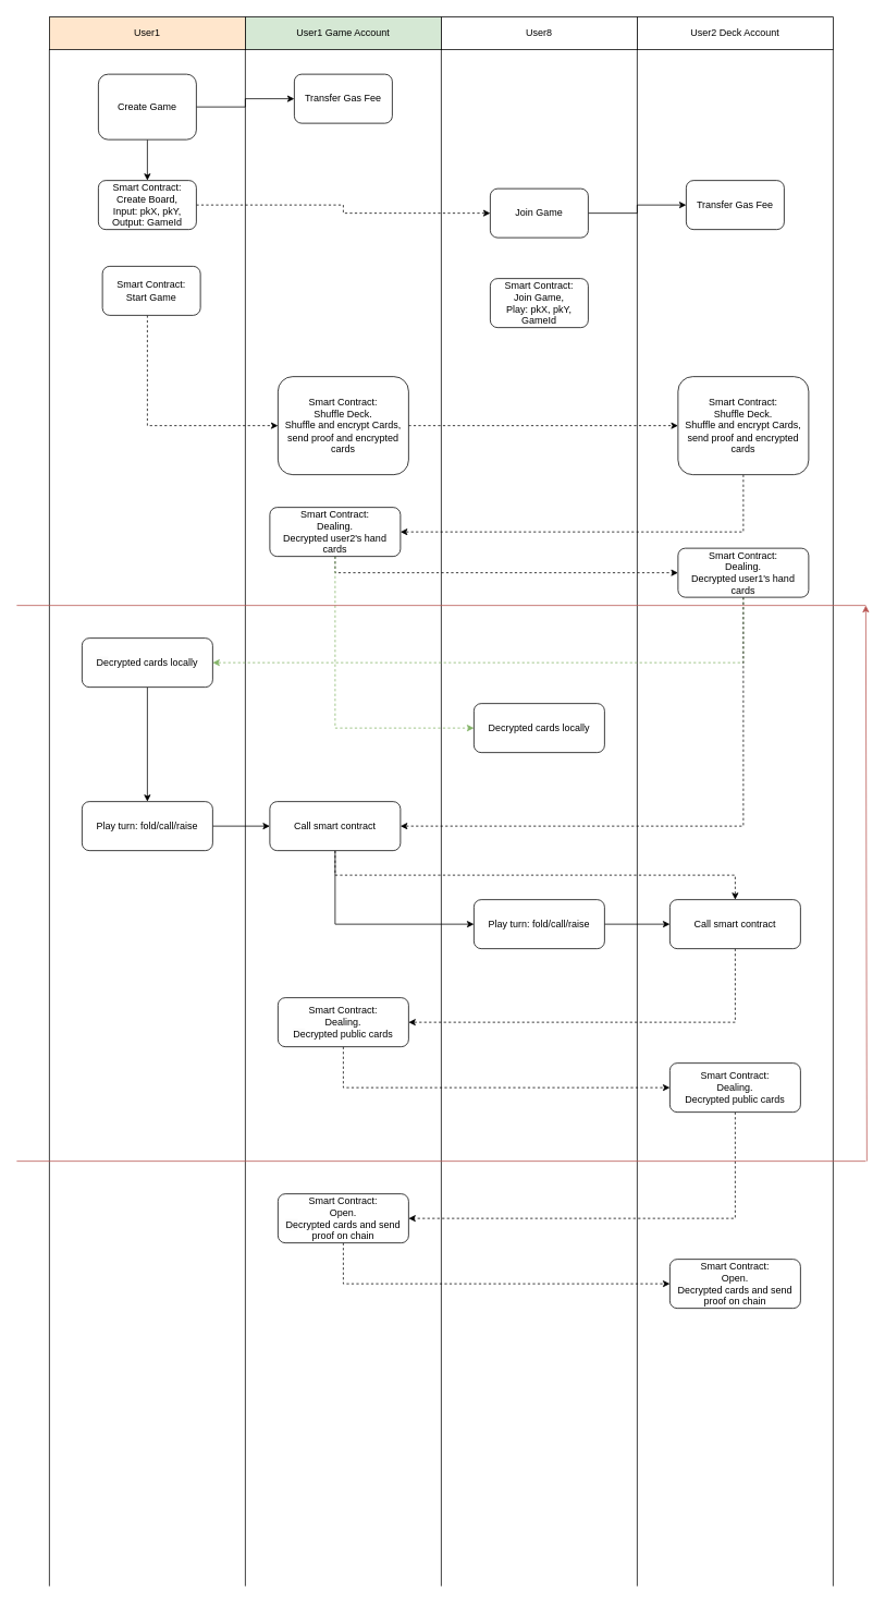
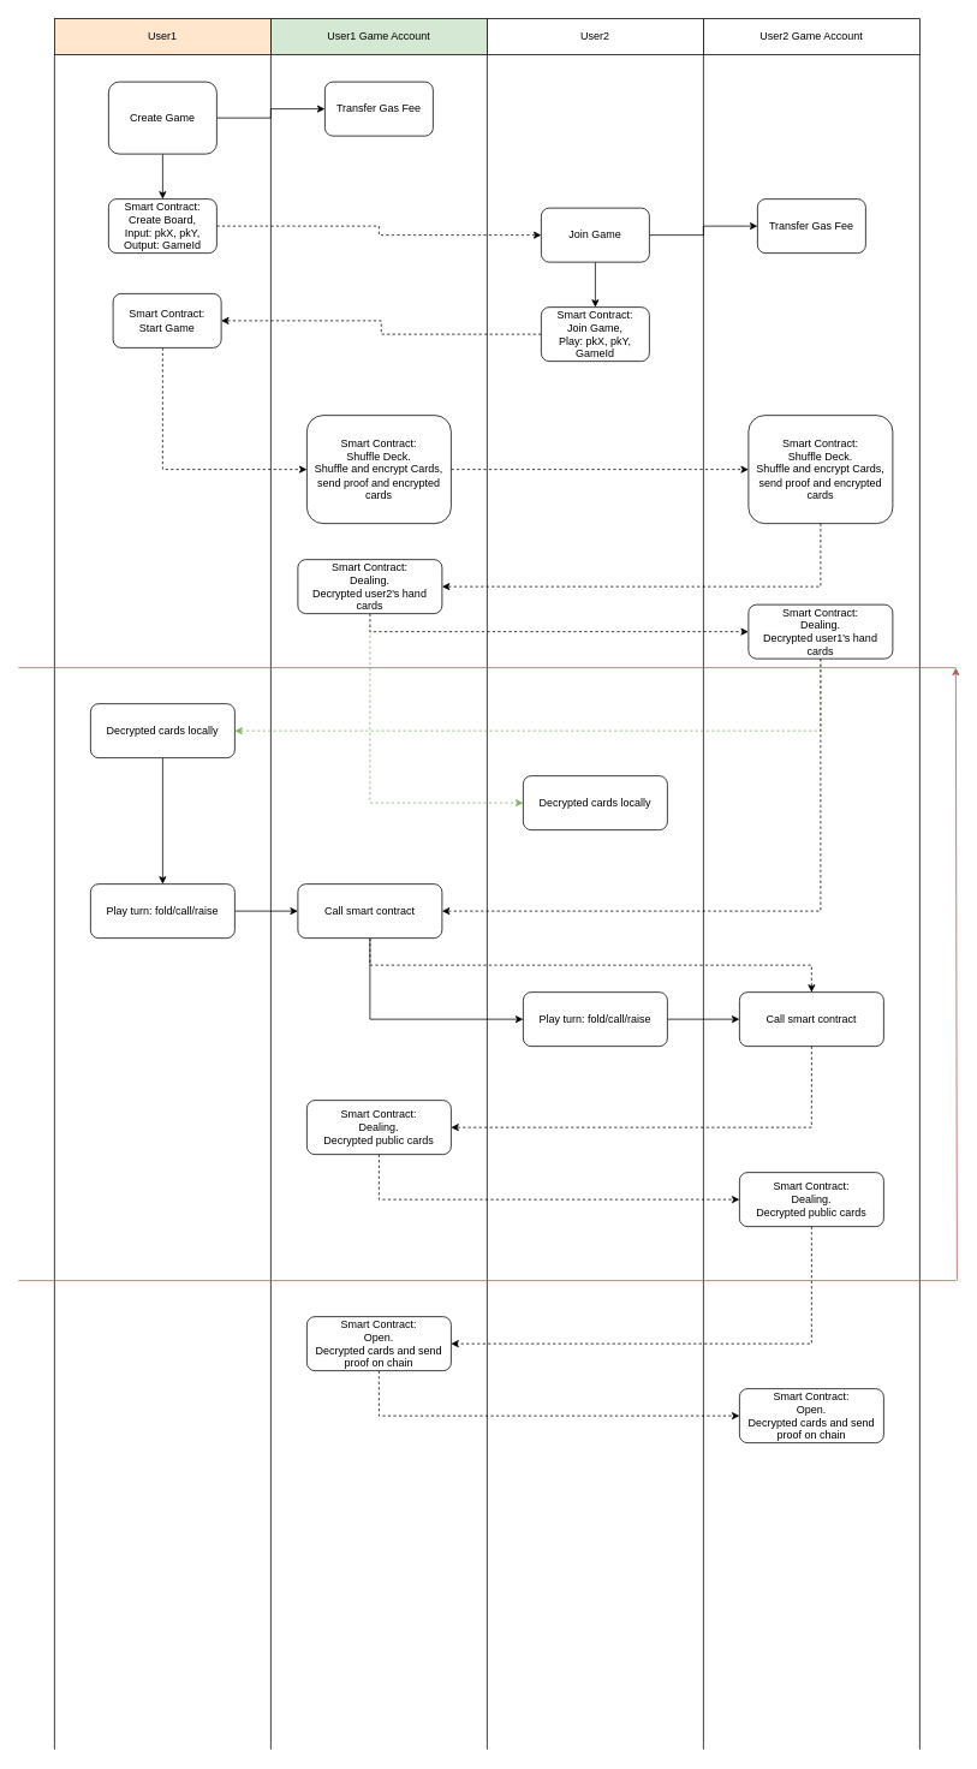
  <mxCell id="0" />
  <mxCell id="1" parent="0" />
  <mxCell id="2" value="User1" style="rounded=0;whiteSpace=wrap;html=1;fillColor=#ffe6cc;" vertex="1" parent="1"><mxGeometry x="60" y="20" width="240" height="40" as="geometry" /></mxCell>
  <mxCell id="3" value="User1 Game Account" style="rounded=0;whiteSpace=wrap;html=1;fillColor=#d5e8d4;" vertex="1" parent="1"><mxGeometry x="300" y="20" width="240" height="40" as="geometry" /></mxCell>
- <mxCell id="4" value="User8" style="rounded=0;whiteSpace=wrap;html=1;" vertex="1" parent="1"><mxGeometry x="540" y="20" width="240" height="40" as="geometry" /></mxCell>
- <mxCell id="5" value="User2 Deck Account" style="rounded=0;whiteSpace=wrap;html=1;" vertex="1" parent="1"><mxGeometry x="780" y="20" width="240" height="40" as="geometry" /></mxCell>
+ <mxCell id="4" value="User2" style="rounded=0;whiteSpace=wrap;html=1;" vertex="1" parent="1"><mxGeometry x="540" y="20" width="240" height="40" as="geometry" /></mxCell>
+ <mxCell id="5" value="User2 Game Account" style="rounded=0;whiteSpace=wrap;html=1;" vertex="1" parent="1"><mxGeometry x="780" y="20" width="240" height="40" as="geometry" /></mxCell>
  <mxCell id="6" value="" style="endArrow=none;html=1;rounded=0;entryX=0;entryY=1;entryDx=0;entryDy=0;" edge="1" parent="1" target="2"><mxGeometry width="50" height="50" relative="1" as="geometry"><mxPoint x="60" y="1940" as="sourcePoint" /><mxPoint x="190" y="310" as="targetPoint" /></mxGeometry></mxCell>
  <mxCell id="7" value="" style="endArrow=none;html=1;rounded=0;entryX=0;entryY=1;entryDx=0;entryDy=0;" edge="1" parent="1"><mxGeometry width="50" height="50" relative="1" as="geometry"><mxPoint x="300" y="1940" as="sourcePoint" /><mxPoint x="300" y="60" as="targetPoint" /></mxGeometry></mxCell>
  <mxCell id="8" value="" style="endArrow=none;html=1;rounded=0;entryX=0;entryY=1;entryDx=0;entryDy=0;" edge="1" parent="1"><mxGeometry width="50" height="50" relative="1" as="geometry"><mxPoint x="540" y="1940" as="sourcePoint" /><mxPoint x="540" y="60" as="targetPoint" /></mxGeometry></mxCell>
  <mxCell id="9" value="" style="endArrow=none;html=1;rounded=0;entryX=0;entryY=1;entryDx=0;entryDy=0;" edge="1" parent="1"><mxGeometry width="50" height="50" relative="1" as="geometry"><mxPoint x="780" y="1940" as="sourcePoint" /><mxPoint x="780" y="60" as="targetPoint" /></mxGeometry></mxCell>
  <mxCell id="10" value="" style="endArrow=none;html=1;rounded=0;entryX=0;entryY=1;entryDx=0;entryDy=0;" edge="1" parent="1"><mxGeometry width="50" height="50" relative="1" as="geometry"><mxPoint x="1020" y="1940" as="sourcePoint" /><mxPoint x="1020" y="60" as="targetPoint" /></mxGeometry></mxCell>
  <mxCell id="11" value="" style="edgeStyle=orthogonalEdgeStyle;rounded=0;orthogonalLoop=1;jettySize=auto;html=1;" edge="1" parent="1" source="13" target="14"><mxGeometry relative="1" as="geometry" /></mxCell>
  <mxCell id="12" value="" style="edgeStyle=orthogonalEdgeStyle;rounded=0;orthogonalLoop=1;jettySize=auto;html=1;" edge="1" parent="1" source="13" target="16"><mxGeometry relative="1" as="geometry" /></mxCell>
  <mxCell id="13" value="Create Game" style="rounded=1;whiteSpace=wrap;html=1;" vertex="1" parent="1"><mxGeometry x="120" y="90" width="120" height="80" as="geometry" /></mxCell>
  <mxCell id="14" value="Transfer Gas Fee" style="rounded=1;whiteSpace=wrap;html=1;" vertex="1" parent="1"><mxGeometry x="360" y="90" width="120" height="60" as="geometry" /></mxCell>
  <mxCell id="15" value="" style="edgeStyle=orthogonalEdgeStyle;rounded=0;orthogonalLoop=1;jettySize=auto;html=1;dashed=1;" edge="1" parent="1" source="16" target="19"><mxGeometry relative="1" as="geometry" /></mxCell>
  <mxCell id="16" value="Smart Contract:&lt;br&gt;Create Board,&lt;br&gt;Input: pkX, pkY,&lt;br&gt;Output: GameId" style="rounded=1;whiteSpace=wrap;html=1;" vertex="1" parent="1"><mxGeometry x="120" y="220" width="120" height="60" as="geometry" /></mxCell>
  <mxCell id="17" value="" style="edgeStyle=orthogonalEdgeStyle;rounded=0;orthogonalLoop=1;jettySize=auto;html=1;" edge="1" parent="1" source="19" target="20"><mxGeometry relative="1" as="geometry" /></mxCell>
+ <mxCell id="18" style="edgeStyle=orthogonalEdgeStyle;rounded=0;orthogonalLoop=1;jettySize=auto;html=1;entryX=0.5;entryY=0;entryDx=0;entryDy=0;" edge="1" parent="1" source="19" target="22"><mxGeometry relative="1" as="geometry" /></mxCell>
  <mxCell id="19" value="Join Game" style="rounded=1;whiteSpace=wrap;html=1;" vertex="1" parent="1"><mxGeometry x="600" y="230" width="120" height="60" as="geometry" /></mxCell>
  <mxCell id="20" value="Transfer Gas Fee" style="rounded=1;whiteSpace=wrap;html=1;" vertex="1" parent="1"><mxGeometry x="840" y="220" width="120" height="60" as="geometry" /></mxCell>
+ <mxCell id="21" value="" style="edgeStyle=orthogonalEdgeStyle;rounded=0;orthogonalLoop=1;jettySize=auto;html=1;dashed=1;" edge="1" parent="1" source="22" target="24"><mxGeometry relative="1" as="geometry" /></mxCell>
  <mxCell id="22" value="Smart Contract:&lt;br&gt;Join Game,&lt;br&gt;Play: pkX, pkY, GameId" style="rounded=1;whiteSpace=wrap;html=1;" vertex="1" parent="1"><mxGeometry x="600" y="340" width="120" height="60" as="geometry" /></mxCell>
  <mxCell id="23" value="" style="edgeStyle=orthogonalEdgeStyle;rounded=0;orthogonalLoop=1;jettySize=auto;html=1;dashed=1;" edge="1" parent="1" source="24" target="26"><mxGeometry relative="1" as="geometry"><Array as="points"><mxPoint x="180" y="520" /></Array></mxGeometry></mxCell>
  <mxCell id="24" value="Smart Contract:&lt;br&gt;Start Game" style="rounded=1;whiteSpace=wrap;html=1;" vertex="1" parent="1"><mxGeometry x="125" y="325" width="120" height="60" as="geometry" /></mxCell>
  <mxCell id="25" value="" style="edgeStyle=orthogonalEdgeStyle;rounded=0;orthogonalLoop=1;jettySize=auto;html=1;dashed=1;" edge="1" parent="1" source="26" target="28"><mxGeometry relative="1" as="geometry" /></mxCell>
  <mxCell id="26" value="&lt;font style=&quot;font-size: 12px;&quot;&gt;Smart Contract:&lt;br&gt;Shuffle Deck.&lt;br&gt;Shuffle and encrypt Cards, s&lt;span style=&quot;background-color: rgb(255, 255, 255);&quot;&gt;end proof and encrypted cards&lt;/span&gt;&lt;/font&gt;" style="rounded=1;whiteSpace=wrap;html=1;" vertex="1" parent="1"><mxGeometry x="340" y="460" width="160" height="120" as="geometry" /></mxCell>
  <mxCell id="27" value="" style="edgeStyle=orthogonalEdgeStyle;rounded=0;orthogonalLoop=1;jettySize=auto;html=1;entryX=1;entryY=0.5;entryDx=0;entryDy=0;dashed=1;" edge="1" parent="1" source="28" target="31"><mxGeometry relative="1" as="geometry"><mxPoint x="510" y="680" as="targetPoint" /><Array as="points"><mxPoint x="910" y="650" /></Array></mxGeometry></mxCell>
  <mxCell id="28" value="&lt;font style=&quot;font-size: 12px;&quot;&gt;Smart Contract:&lt;br&gt;Shuffle Deck.&lt;br&gt;Shuffle and encrypt Cards, s&lt;span style=&quot;background-color: rgb(255, 255, 255);&quot;&gt;end proof and encrypted cards&lt;/span&gt;&lt;/font&gt;" style="rounded=1;whiteSpace=wrap;html=1;" vertex="1" parent="1"><mxGeometry x="830" y="460" width="160" height="120" as="geometry" /></mxCell>
  <mxCell id="29" value="" style="edgeStyle=orthogonalEdgeStyle;rounded=0;orthogonalLoop=1;jettySize=auto;html=1;dashed=1;entryX=0;entryY=0.5;entryDx=0;entryDy=0;" edge="1" parent="1" source="31" target="34"><mxGeometry relative="1" as="geometry"><Array as="points"><mxPoint x="410" y="700" /></Array></mxGeometry></mxCell>
  <mxCell id="30" value="" style="edgeStyle=orthogonalEdgeStyle;rounded=0;orthogonalLoop=1;jettySize=auto;html=1;dashed=1;entryX=0;entryY=0.5;entryDx=0;entryDy=0;fillColor=#d5e8d4;strokeColor=#82b366;" edge="1" parent="1" source="31" target="37"><mxGeometry relative="1" as="geometry"><mxPoint x="800" y="900" as="targetPoint" /><Array as="points"><mxPoint x="410" y="890" /></Array></mxGeometry></mxCell>
  <mxCell id="31" value="&lt;font style=&quot;font-size: 12px;&quot;&gt;Smart Contract:&lt;br&gt;Dealing.&lt;br&gt;&lt;span style=&quot;background-color: rgb(251, 251, 251);&quot;&gt;De&lt;/span&gt;&lt;span style=&quot;background-color: rgb(255, 255, 255);&quot;&gt;crypted user2's hand cards&lt;/span&gt;&lt;/font&gt;" style="rounded=1;whiteSpace=wrap;html=1;" vertex="1" parent="1"><mxGeometry x="330" y="620" width="160" height="60" as="geometry" /></mxCell>
  <mxCell id="32" value="" style="edgeStyle=orthogonalEdgeStyle;rounded=0;orthogonalLoop=1;jettySize=auto;html=1;entryX=1;entryY=0.5;entryDx=0;entryDy=0;dashed=1;fillColor=#d5e8d4;strokeColor=#82b366;" edge="1" parent="1" source="34" target="36"><mxGeometry relative="1" as="geometry"><mxPoint x="280" y="770" as="targetPoint" /><Array as="points"><mxPoint x="910" y="810" /></Array></mxGeometry></mxCell>
  <mxCell id="33" style="edgeStyle=orthogonalEdgeStyle;rounded=0;orthogonalLoop=1;jettySize=auto;html=1;entryX=1;entryY=0.5;entryDx=0;entryDy=0;dashed=1;" edge="1" parent="1" source="34" target="40"><mxGeometry relative="1" as="geometry"><mxPoint x="410" y="1050" as="targetPoint" /><Array as="points"><mxPoint x="910" y="1010" /></Array></mxGeometry></mxCell>
  <mxCell id="34" value="&lt;font style=&quot;font-size: 12px;&quot;&gt;Smart Contract:&lt;br&gt;Dealing.&lt;br&gt;&lt;span style=&quot;background-color: rgb(251, 251, 251);&quot;&gt;De&lt;/span&gt;&lt;span style=&quot;background-color: rgb(255, 255, 255);&quot;&gt;crypted user1's hand cards&lt;/span&gt;&lt;/font&gt;" style="rounded=1;whiteSpace=wrap;html=1;" vertex="1" parent="1"><mxGeometry x="830" y="670" width="160" height="60" as="geometry" /></mxCell>
  <mxCell id="35" style="edgeStyle=orthogonalEdgeStyle;rounded=0;orthogonalLoop=1;jettySize=auto;html=1;" edge="1" parent="1" source="36" target="42"><mxGeometry relative="1" as="geometry" /></mxCell>
  <mxCell id="36" value="&lt;font style=&quot;font-size: 12px;&quot;&gt;&lt;span style=&quot;background-color: rgb(251, 251, 251);&quot;&gt;De&lt;/span&gt;&lt;span style=&quot;background-color: rgb(255, 255, 255);&quot;&gt;crypted cards locally&lt;/span&gt;&lt;/font&gt;" style="rounded=1;whiteSpace=wrap;html=1;" vertex="1" parent="1"><mxGeometry x="100" y="780" width="160" height="60" as="geometry" /></mxCell>
  <mxCell id="37" value="De&lt;span style=&quot;border-color: var(--border-color); background-color: rgb(255, 255, 255);&quot;&gt;crypted cards locally&lt;/span&gt;" style="rounded=1;whiteSpace=wrap;html=1;" vertex="1" parent="1"><mxGeometry x="580" y="860" width="160" height="60" as="geometry" /></mxCell>
  <mxCell id="38" value="" style="edgeStyle=orthogonalEdgeStyle;rounded=0;orthogonalLoop=1;jettySize=auto;html=1;" edge="1" parent="1" source="40" target="44"><mxGeometry relative="1" as="geometry"><Array as="points"><mxPoint x="410" y="1130" /></Array></mxGeometry></mxCell>
  <mxCell id="39" style="edgeStyle=orthogonalEdgeStyle;rounded=0;orthogonalLoop=1;jettySize=auto;html=1;entryX=0.5;entryY=0;entryDx=0;entryDy=0;dashed=1;" edge="1" parent="1" source="40" target="46"><mxGeometry relative="1" as="geometry"><Array as="points"><mxPoint x="410" y="1070" /><mxPoint x="900" y="1070" /></Array></mxGeometry></mxCell>
  <mxCell id="40" value="Call smart contract" style="rounded=1;whiteSpace=wrap;html=1;" vertex="1" parent="1"><mxGeometry x="330" y="980" width="160" height="60" as="geometry" /></mxCell>
  <mxCell id="41" style="edgeStyle=orthogonalEdgeStyle;rounded=0;orthogonalLoop=1;jettySize=auto;html=1;entryX=0;entryY=0.5;entryDx=0;entryDy=0;" edge="1" parent="1" source="42" target="40"><mxGeometry relative="1" as="geometry" /></mxCell>
  <mxCell id="42" value="Play turn: fold/call/raise" style="rounded=1;whiteSpace=wrap;html=1;" vertex="1" parent="1"><mxGeometry x="100" y="980" width="160" height="60" as="geometry" /></mxCell>
  <mxCell id="43" style="edgeStyle=orthogonalEdgeStyle;rounded=0;orthogonalLoop=1;jettySize=auto;html=1;entryX=0;entryY=0.5;entryDx=0;entryDy=0;" edge="1" parent="1" source="44" target="46"><mxGeometry relative="1" as="geometry" /></mxCell>
  <mxCell id="44" value="Play turn: fold/call/raise" style="rounded=1;whiteSpace=wrap;html=1;" vertex="1" parent="1"><mxGeometry x="580" y="1100" width="160" height="60" as="geometry" /></mxCell>
  <mxCell id="45" style="edgeStyle=orthogonalEdgeStyle;rounded=0;orthogonalLoop=1;jettySize=auto;html=1;entryX=1;entryY=0.5;entryDx=0;entryDy=0;dashed=1;" edge="1" parent="1" source="46" target="48"><mxGeometry relative="1" as="geometry"><Array as="points"><mxPoint x="900" y="1250" /></Array></mxGeometry></mxCell>
  <mxCell id="46" value="Call smart contract" style="rounded=1;whiteSpace=wrap;html=1;" vertex="1" parent="1"><mxGeometry x="820" y="1100" width="160" height="60" as="geometry" /></mxCell>
  <mxCell id="47" value="" style="edgeStyle=orthogonalEdgeStyle;rounded=0;orthogonalLoop=1;jettySize=auto;html=1;dashed=1;" edge="1" parent="1" source="48" target="50"><mxGeometry relative="1" as="geometry"><Array as="points"><mxPoint x="420" y="1330" /></Array></mxGeometry></mxCell>
  <mxCell id="48" value="&lt;font style=&quot;font-size: 12px;&quot;&gt;Smart Contract:&lt;br&gt;Dealing.&lt;br&gt;&lt;span style=&quot;background-color: rgb(251, 251, 251);&quot;&gt;De&lt;/span&gt;&lt;span style=&quot;background-color: rgb(255, 255, 255);&quot;&gt;crypted public cards&lt;/span&gt;&lt;/font&gt;" style="rounded=1;whiteSpace=wrap;html=1;" vertex="1" parent="1"><mxGeometry x="340" y="1220" width="160" height="60" as="geometry" /></mxCell>
  <mxCell id="49" value="" style="edgeStyle=orthogonalEdgeStyle;rounded=0;orthogonalLoop=1;jettySize=auto;html=1;dashed=1;" edge="1" parent="1" source="50" target="55"><mxGeometry relative="1" as="geometry"><Array as="points"><mxPoint x="900" y="1490" /></Array></mxGeometry></mxCell>
  <mxCell id="50" value="&lt;font style=&quot;font-size: 12px;&quot;&gt;Smart Contract:&lt;br&gt;Dealing.&lt;br&gt;&lt;span style=&quot;background-color: rgb(251, 251, 251);&quot;&gt;De&lt;/span&gt;&lt;span style=&quot;background-color: rgb(255, 255, 255);&quot;&gt;crypted public cards&lt;/span&gt;&lt;/font&gt;" style="rounded=1;whiteSpace=wrap;html=1;" vertex="1" parent="1"><mxGeometry x="820" y="1300" width="160" height="60" as="geometry" /></mxCell>
  <mxCell id="51" value="" style="endArrow=none;html=1;rounded=0;fillColor=#f8cecc;strokeColor=#b85450;" edge="1" parent="1"><mxGeometry width="50" height="50" relative="1" as="geometry"><mxPoint x="20" y="740" as="sourcePoint" /><mxPoint x="1060" y="740" as="targetPoint" /></mxGeometry></mxCell>
  <mxCell id="52" value="" style="endArrow=none;html=1;rounded=0;fillColor=#f8cecc;strokeColor=#b85450;" edge="1" parent="1"><mxGeometry width="50" height="50" relative="1" as="geometry"><mxPoint x="20" y="1420" as="sourcePoint" /><mxPoint x="1060" y="1420" as="targetPoint" /></mxGeometry></mxCell>
  <mxCell id="53" value="" style="endArrow=classic;html=1;rounded=0;fillColor=#f8cecc;strokeColor=#b85450;" edge="1" parent="1"><mxGeometry width="50" height="50" relative="1" as="geometry"><mxPoint x="1061.333" y="1420" as="sourcePoint" /><mxPoint x="1060" y="740" as="targetPoint" /></mxGeometry></mxCell>
  <mxCell id="54" value="" style="edgeStyle=orthogonalEdgeStyle;rounded=0;orthogonalLoop=1;jettySize=auto;html=1;dashed=1;" edge="1" parent="1" source="55" target="56"><mxGeometry relative="1" as="geometry"><Array as="points"><mxPoint x="420" y="1570" /></Array></mxGeometry></mxCell>
  <mxCell id="55" value="&lt;font style=&quot;font-size: 12px;&quot;&gt;Smart Contract:&lt;br&gt;Open.&lt;br&gt;&lt;span style=&quot;background-color: rgb(251, 251, 251);&quot;&gt;De&lt;/span&gt;&lt;span style=&quot;background-color: rgb(255, 255, 255);&quot;&gt;crypted cards and send proof on chain&lt;/span&gt;&lt;/font&gt;" style="rounded=1;whiteSpace=wrap;html=1;" vertex="1" parent="1"><mxGeometry x="340" y="1460" width="160" height="60" as="geometry" /></mxCell>
  <mxCell id="56" value="&lt;font style=&quot;font-size: 12px;&quot;&gt;Smart Contract:&lt;br&gt;Open.&lt;br&gt;&lt;span style=&quot;background-color: rgb(251, 251, 251);&quot;&gt;De&lt;/span&gt;&lt;span style=&quot;background-color: rgb(255, 255, 255);&quot;&gt;crypted cards and send proof on chain&lt;/span&gt;&lt;/font&gt;" style="rounded=1;whiteSpace=wrap;html=1;" vertex="1" parent="1"><mxGeometry x="820" y="1540" width="160" height="60" as="geometry" /></mxCell>
